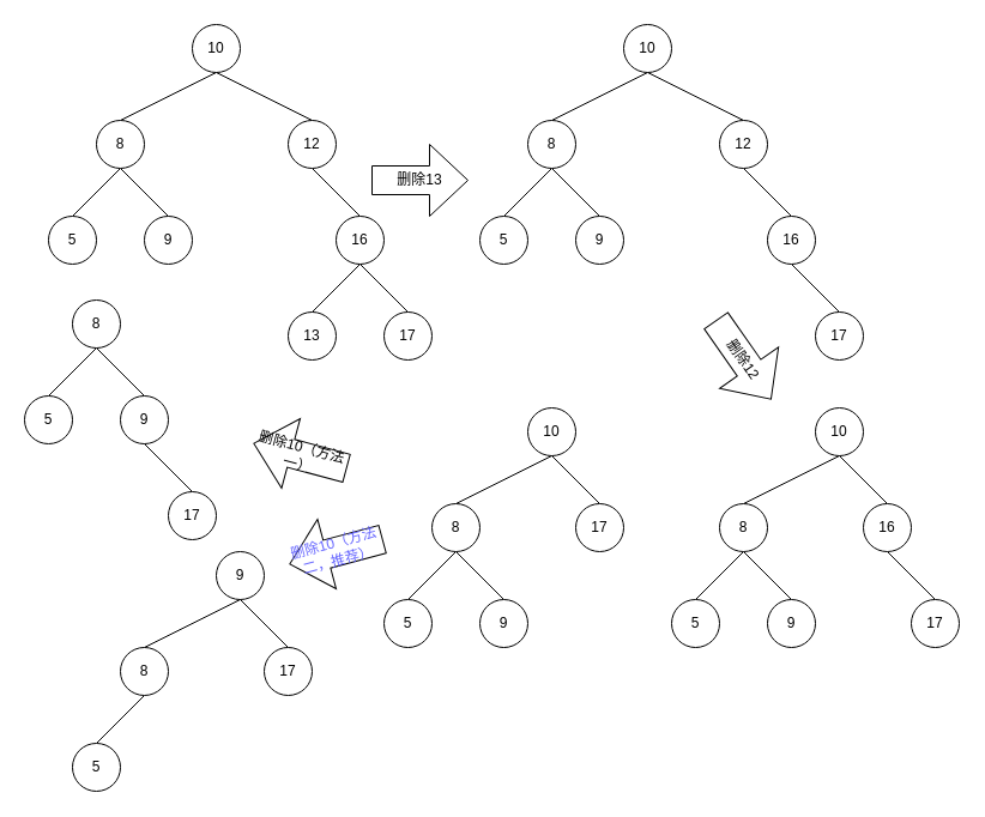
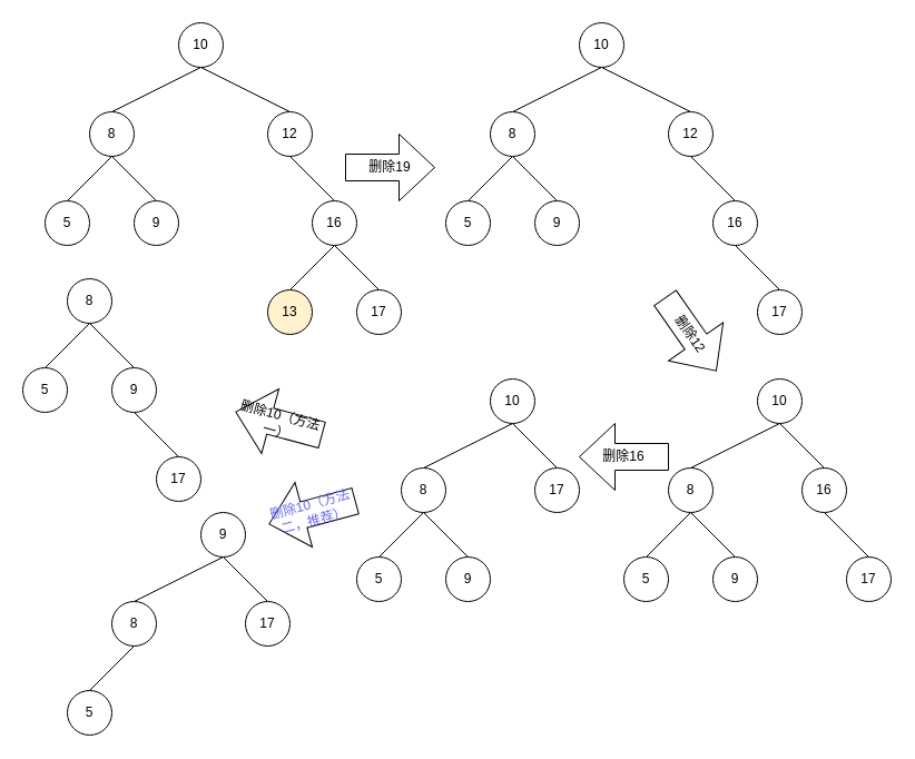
  <mxCell id="0" />
  <mxCell id="1" parent="0" />
  <mxCell id="2" style="rounded=0;orthogonalLoop=1;jettySize=auto;html=1;exitX=0.5;exitY=1;exitDx=0;exitDy=0;entryX=0.5;entryY=0;entryDx=0;entryDy=0;endArrow=none;endFill=0;" parent="1" source="4" target="7" edge="1"><mxGeometry relative="1" as="geometry" /></mxCell>
  <mxCell id="3" style="edgeStyle=none;shape=connector;rounded=0;orthogonalLoop=1;jettySize=auto;html=1;exitX=0.5;exitY=1;exitDx=0;exitDy=0;entryX=0.5;entryY=0;entryDx=0;entryDy=0;labelBackgroundColor=default;strokeColor=default;align=center;verticalAlign=middle;fontFamily=Helvetica;fontSize=11;fontColor=default;endArrow=none;endFill=0;" parent="1" source="4" target="9" edge="1"><mxGeometry relative="1" as="geometry" /></mxCell>
  <mxCell id="4" value="10" style="ellipse;whiteSpace=wrap;html=1;aspect=fixed;" parent="1" vertex="1"><mxGeometry x="160" y="20" width="40" height="40" as="geometry" /></mxCell>
  <mxCell id="5" style="edgeStyle=none;shape=connector;rounded=0;orthogonalLoop=1;jettySize=auto;html=1;exitX=0.5;exitY=1;exitDx=0;exitDy=0;entryX=0.5;entryY=0;entryDx=0;entryDy=0;labelBackgroundColor=default;strokeColor=default;align=center;verticalAlign=middle;fontFamily=Helvetica;fontSize=11;fontColor=default;endArrow=none;endFill=0;" parent="1" source="7" target="10" edge="1"><mxGeometry relative="1" as="geometry" /></mxCell>
  <mxCell id="6" style="edgeStyle=none;shape=connector;rounded=0;orthogonalLoop=1;jettySize=auto;html=1;exitX=0.5;exitY=1;exitDx=0;exitDy=0;entryX=0.5;entryY=0;entryDx=0;entryDy=0;labelBackgroundColor=default;strokeColor=default;align=center;verticalAlign=middle;fontFamily=Helvetica;fontSize=11;fontColor=default;endArrow=none;endFill=0;" parent="1" source="7" target="11" edge="1"><mxGeometry relative="1" as="geometry" /></mxCell>
  <mxCell id="7" value="8" style="ellipse;whiteSpace=wrap;html=1;aspect=fixed;" parent="1" vertex="1"><mxGeometry x="80" y="100" width="40" height="40" as="geometry" /></mxCell>
  <mxCell id="8" style="edgeStyle=none;shape=connector;rounded=0;orthogonalLoop=1;jettySize=auto;html=1;exitX=0.5;exitY=1;exitDx=0;exitDy=0;entryX=0.5;entryY=0;entryDx=0;entryDy=0;labelBackgroundColor=default;strokeColor=default;align=center;verticalAlign=middle;fontFamily=Helvetica;fontSize=11;fontColor=default;endArrow=none;endFill=0;" parent="1" source="9" target="14" edge="1"><mxGeometry relative="1" as="geometry" /></mxCell>
  <mxCell id="9" value="12" style="ellipse;whiteSpace=wrap;html=1;aspect=fixed;" parent="1" vertex="1"><mxGeometry x="240" y="100" width="40" height="40" as="geometry" /></mxCell>
  <mxCell id="10" value="5" style="ellipse;whiteSpace=wrap;html=1;aspect=fixed;" parent="1" vertex="1"><mxGeometry x="40" y="180" width="40" height="40" as="geometry" /></mxCell>
  <mxCell id="11" value="9" style="ellipse;whiteSpace=wrap;html=1;aspect=fixed;" parent="1" vertex="1"><mxGeometry x="120" y="180" width="40" height="40" as="geometry" /></mxCell>
  <mxCell id="12" style="edgeStyle=none;shape=connector;rounded=0;orthogonalLoop=1;jettySize=auto;html=1;exitX=0.5;exitY=1;exitDx=0;exitDy=0;entryX=0.5;entryY=0;entryDx=0;entryDy=0;labelBackgroundColor=default;strokeColor=default;align=center;verticalAlign=middle;fontFamily=Helvetica;fontSize=11;fontColor=default;endArrow=none;endFill=0;" parent="1" source="14" target="15" edge="1"><mxGeometry relative="1" as="geometry" /></mxCell>
  <mxCell id="13" style="edgeStyle=none;shape=connector;rounded=0;orthogonalLoop=1;jettySize=auto;html=1;exitX=0.5;exitY=1;exitDx=0;exitDy=0;entryX=0.5;entryY=0;entryDx=0;entryDy=0;labelBackgroundColor=default;strokeColor=default;align=center;verticalAlign=middle;fontFamily=Helvetica;fontSize=11;fontColor=default;endArrow=none;endFill=0;" parent="1" source="14" target="16" edge="1"><mxGeometry relative="1" as="geometry" /></mxCell>
  <mxCell id="14" value="16" style="ellipse;whiteSpace=wrap;html=1;aspect=fixed;" parent="1" vertex="1"><mxGeometry x="280" y="180" width="40" height="40" as="geometry" /></mxCell>
- <mxCell id="15" value="13" style="ellipse;whiteSpace=wrap;html=1;aspect=fixed;" parent="1" vertex="1"><mxGeometry x="240" y="260" width="40" height="40" as="geometry" /></mxCell>
+ <mxCell id="15" value="13" style="ellipse;whiteSpace=wrap;html=1;aspect=fixed;fillColor=#fff2cc;" parent="1" vertex="1"><mxGeometry x="240" y="260" width="40" height="40" as="geometry" /></mxCell>
  <mxCell id="16" value="17" style="ellipse;whiteSpace=wrap;html=1;aspect=fixed;" parent="1" vertex="1"><mxGeometry x="320" y="260" width="40" height="40" as="geometry" /></mxCell>
  <mxCell id="17" style="rounded=0;orthogonalLoop=1;jettySize=auto;html=1;exitX=0.5;exitY=1;exitDx=0;exitDy=0;entryX=0.5;entryY=0;entryDx=0;entryDy=0;endArrow=none;endFill=0;" parent="1" source="18" target="21" edge="1"><mxGeometry relative="1" as="geometry" /></mxCell>
  <mxCell id="18" value="10" style="ellipse;whiteSpace=wrap;html=1;aspect=fixed;" parent="1" vertex="1"><mxGeometry x="680" y="340" width="40" height="40" as="geometry" /></mxCell>
  <mxCell id="19" style="edgeStyle=none;shape=connector;rounded=0;orthogonalLoop=1;jettySize=auto;html=1;exitX=0.5;exitY=1;exitDx=0;exitDy=0;entryX=0.5;entryY=0;entryDx=0;entryDy=0;labelBackgroundColor=default;strokeColor=default;align=center;verticalAlign=middle;fontFamily=Helvetica;fontSize=11;fontColor=default;endArrow=none;endFill=0;" parent="1" source="21" target="22" edge="1"><mxGeometry relative="1" as="geometry" /></mxCell>
  <mxCell id="20" style="edgeStyle=none;shape=connector;rounded=0;orthogonalLoop=1;jettySize=auto;html=1;exitX=0.5;exitY=1;exitDx=0;exitDy=0;entryX=0.5;entryY=0;entryDx=0;entryDy=0;labelBackgroundColor=default;strokeColor=default;align=center;verticalAlign=middle;fontFamily=Helvetica;fontSize=11;fontColor=default;endArrow=none;endFill=0;" parent="1" source="21" target="23" edge="1"><mxGeometry relative="1" as="geometry" /></mxCell>
  <mxCell id="21" value="8" style="ellipse;whiteSpace=wrap;html=1;aspect=fixed;" parent="1" vertex="1"><mxGeometry x="600" y="420" width="40" height="40" as="geometry" /></mxCell>
  <mxCell id="22" value="5" style="ellipse;whiteSpace=wrap;html=1;aspect=fixed;" parent="1" vertex="1"><mxGeometry x="560" y="500" width="40" height="40" as="geometry" /></mxCell>
  <mxCell id="23" value="9" style="ellipse;whiteSpace=wrap;html=1;aspect=fixed;" parent="1" vertex="1"><mxGeometry x="640" y="500" width="40" height="40" as="geometry" /></mxCell>
  <mxCell id="24" style="edgeStyle=none;shape=connector;rounded=0;orthogonalLoop=1;jettySize=auto;html=1;exitX=0.5;exitY=1;exitDx=0;exitDy=0;entryX=0.5;entryY=0;entryDx=0;entryDy=0;labelBackgroundColor=default;strokeColor=default;align=center;verticalAlign=middle;fontFamily=Helvetica;fontSize=11;fontColor=default;endArrow=none;endFill=0;" parent="1" source="26" target="27" edge="1"><mxGeometry relative="1" as="geometry" /></mxCell>
  <mxCell id="25" style="rounded=0;orthogonalLoop=1;jettySize=auto;html=1;exitX=0.5;exitY=0;exitDx=0;exitDy=0;endArrow=none;endFill=0;" parent="1" source="26" edge="1"><mxGeometry relative="1" as="geometry"><mxPoint x="700" y="380" as="targetPoint" /></mxGeometry></mxCell>
  <mxCell id="26" value="16" style="ellipse;whiteSpace=wrap;html=1;aspect=fixed;" parent="1" vertex="1"><mxGeometry x="720" y="420" width="40" height="40" as="geometry" /></mxCell>
  <mxCell id="27" value="17" style="ellipse;whiteSpace=wrap;html=1;aspect=fixed;" parent="1" vertex="1"><mxGeometry x="760" y="500" width="40" height="40" as="geometry" /></mxCell>
  <mxCell id="28" style="rounded=0;orthogonalLoop=1;jettySize=auto;html=1;exitX=0.5;exitY=1;exitDx=0;exitDy=0;entryX=0.5;entryY=0;entryDx=0;entryDy=0;endArrow=none;endFill=0;" parent="1" source="29" target="32" edge="1"><mxGeometry relative="1" as="geometry" /></mxCell>
  <mxCell id="29" value="10" style="ellipse;whiteSpace=wrap;html=1;aspect=fixed;" parent="1" vertex="1"><mxGeometry x="440" y="340" width="40" height="40" as="geometry" /></mxCell>
  <mxCell id="30" style="edgeStyle=none;shape=connector;rounded=0;orthogonalLoop=1;jettySize=auto;html=1;exitX=0.5;exitY=1;exitDx=0;exitDy=0;entryX=0.5;entryY=0;entryDx=0;entryDy=0;labelBackgroundColor=default;strokeColor=default;align=center;verticalAlign=middle;fontFamily=Helvetica;fontSize=11;fontColor=default;endArrow=none;endFill=0;" parent="1" source="32" target="33" edge="1"><mxGeometry relative="1" as="geometry" /></mxCell>
  <mxCell id="31" style="edgeStyle=none;shape=connector;rounded=0;orthogonalLoop=1;jettySize=auto;html=1;exitX=0.5;exitY=1;exitDx=0;exitDy=0;entryX=0.5;entryY=0;entryDx=0;entryDy=0;labelBackgroundColor=default;strokeColor=default;align=center;verticalAlign=middle;fontFamily=Helvetica;fontSize=11;fontColor=default;endArrow=none;endFill=0;" parent="1" source="32" target="34" edge="1"><mxGeometry relative="1" as="geometry" /></mxCell>
  <mxCell id="32" value="8" style="ellipse;whiteSpace=wrap;html=1;aspect=fixed;" parent="1" vertex="1"><mxGeometry x="360" y="420" width="40" height="40" as="geometry" /></mxCell>
  <mxCell id="33" value="5" style="ellipse;whiteSpace=wrap;html=1;aspect=fixed;" parent="1" vertex="1"><mxGeometry x="320" y="500" width="40" height="40" as="geometry" /></mxCell>
  <mxCell id="34" value="9" style="ellipse;whiteSpace=wrap;html=1;aspect=fixed;" parent="1" vertex="1"><mxGeometry x="400" y="500" width="40" height="40" as="geometry" /></mxCell>
  <mxCell id="35" style="edgeStyle=none;shape=connector;rounded=0;orthogonalLoop=1;jettySize=auto;html=1;exitX=0.5;exitY=1;exitDx=0;exitDy=0;entryX=0.5;entryY=0;entryDx=0;entryDy=0;labelBackgroundColor=default;strokeColor=default;align=center;verticalAlign=middle;fontFamily=Helvetica;fontSize=11;fontColor=default;endArrow=none;endFill=0;" parent="1" source="29" target="36" edge="1"><mxGeometry relative="1" as="geometry"><mxPoint x="580" y="540" as="sourcePoint" /></mxGeometry></mxCell>
  <mxCell id="36" value="17" style="ellipse;whiteSpace=wrap;html=1;aspect=fixed;" parent="1" vertex="1"><mxGeometry x="480" y="420" width="40" height="40" as="geometry" /></mxCell>
  <mxCell id="37" style="edgeStyle=none;shape=connector;rounded=0;orthogonalLoop=1;jettySize=auto;html=1;exitX=0.5;exitY=1;exitDx=0;exitDy=0;entryX=0.5;entryY=0;entryDx=0;entryDy=0;labelBackgroundColor=default;strokeColor=default;align=center;verticalAlign=middle;fontFamily=Helvetica;fontSize=11;fontColor=default;endArrow=none;endFill=0;" parent="1" source="39" target="40" edge="1"><mxGeometry relative="1" as="geometry" /></mxCell>
  <mxCell id="38" style="edgeStyle=none;shape=connector;rounded=0;orthogonalLoop=1;jettySize=auto;html=1;exitX=0.5;exitY=1;exitDx=0;exitDy=0;entryX=0.5;entryY=0;entryDx=0;entryDy=0;labelBackgroundColor=default;strokeColor=default;align=center;verticalAlign=middle;fontFamily=Helvetica;fontSize=11;fontColor=default;endArrow=none;endFill=0;" parent="1" source="39" target="41" edge="1"><mxGeometry relative="1" as="geometry" /></mxCell>
  <mxCell id="39" value="8" style="ellipse;whiteSpace=wrap;html=1;aspect=fixed;" parent="1" vertex="1"><mxGeometry x="60" y="250" width="40" height="40" as="geometry" /></mxCell>
  <mxCell id="40" value="5" style="ellipse;whiteSpace=wrap;html=1;aspect=fixed;" parent="1" vertex="1"><mxGeometry x="20" y="330" width="40" height="40" as="geometry" /></mxCell>
  <mxCell id="41" value="9" style="ellipse;whiteSpace=wrap;html=1;aspect=fixed;" parent="1" vertex="1"><mxGeometry x="100" y="330" width="40" height="40" as="geometry" /></mxCell>
  <mxCell id="42" style="edgeStyle=none;shape=connector;rounded=0;orthogonalLoop=1;jettySize=auto;html=1;exitX=0.5;exitY=1;exitDx=0;exitDy=0;entryX=0.5;entryY=0;entryDx=0;entryDy=0;labelBackgroundColor=default;strokeColor=default;align=center;verticalAlign=middle;fontFamily=Helvetica;fontSize=11;fontColor=default;endArrow=none;endFill=0;" parent="1" source="41" target="43" edge="1"><mxGeometry relative="1" as="geometry"><mxPoint x="160" y="210" as="sourcePoint" /></mxGeometry></mxCell>
  <mxCell id="43" value="17" style="ellipse;whiteSpace=wrap;html=1;aspect=fixed;" parent="1" vertex="1"><mxGeometry x="140" y="410" width="40" height="40" as="geometry" /></mxCell>
  <mxCell id="44" style="rounded=0;orthogonalLoop=1;jettySize=auto;html=1;exitX=0.5;exitY=1;exitDx=0;exitDy=0;entryX=0.5;entryY=0;entryDx=0;entryDy=0;endArrow=none;endFill=0;" parent="1" source="46" target="49" edge="1"><mxGeometry relative="1" as="geometry" /></mxCell>
  <mxCell id="45" style="edgeStyle=none;shape=connector;rounded=0;orthogonalLoop=1;jettySize=auto;html=1;exitX=0.5;exitY=1;exitDx=0;exitDy=0;entryX=0.5;entryY=0;entryDx=0;entryDy=0;labelBackgroundColor=default;strokeColor=default;align=center;verticalAlign=middle;fontFamily=Helvetica;fontSize=11;fontColor=default;endArrow=none;endFill=0;" parent="1" source="46" target="51" edge="1"><mxGeometry relative="1" as="geometry" /></mxCell>
  <mxCell id="46" value="10" style="ellipse;whiteSpace=wrap;html=1;aspect=fixed;" parent="1" vertex="1"><mxGeometry x="520" y="20" width="40" height="40" as="geometry" /></mxCell>
  <mxCell id="47" style="edgeStyle=none;shape=connector;rounded=0;orthogonalLoop=1;jettySize=auto;html=1;exitX=0.5;exitY=1;exitDx=0;exitDy=0;entryX=0.5;entryY=0;entryDx=0;entryDy=0;labelBackgroundColor=default;strokeColor=default;align=center;verticalAlign=middle;fontFamily=Helvetica;fontSize=11;fontColor=default;endArrow=none;endFill=0;" parent="1" source="49" target="52" edge="1"><mxGeometry relative="1" as="geometry" /></mxCell>
  <mxCell id="48" style="edgeStyle=none;shape=connector;rounded=0;orthogonalLoop=1;jettySize=auto;html=1;exitX=0.5;exitY=1;exitDx=0;exitDy=0;entryX=0.5;entryY=0;entryDx=0;entryDy=0;labelBackgroundColor=default;strokeColor=default;align=center;verticalAlign=middle;fontFamily=Helvetica;fontSize=11;fontColor=default;endArrow=none;endFill=0;" parent="1" source="49" target="53" edge="1"><mxGeometry relative="1" as="geometry" /></mxCell>
  <mxCell id="49" value="8" style="ellipse;whiteSpace=wrap;html=1;aspect=fixed;" parent="1" vertex="1"><mxGeometry x="440" y="100" width="40" height="40" as="geometry" /></mxCell>
  <mxCell id="50" style="edgeStyle=none;shape=connector;rounded=0;orthogonalLoop=1;jettySize=auto;html=1;exitX=0.5;exitY=1;exitDx=0;exitDy=0;entryX=0.5;entryY=0;entryDx=0;entryDy=0;labelBackgroundColor=default;strokeColor=default;align=center;verticalAlign=middle;fontFamily=Helvetica;fontSize=11;fontColor=default;endArrow=none;endFill=0;" parent="1" source="51" target="55" edge="1"><mxGeometry relative="1" as="geometry" /></mxCell>
  <mxCell id="51" value="12" style="ellipse;whiteSpace=wrap;html=1;aspect=fixed;" parent="1" vertex="1"><mxGeometry x="600" y="100" width="40" height="40" as="geometry" /></mxCell>
  <mxCell id="52" value="5" style="ellipse;whiteSpace=wrap;html=1;aspect=fixed;" parent="1" vertex="1"><mxGeometry x="400" y="180" width="40" height="40" as="geometry" /></mxCell>
  <mxCell id="53" value="9" style="ellipse;whiteSpace=wrap;html=1;aspect=fixed;" parent="1" vertex="1"><mxGeometry x="480" y="180" width="40" height="40" as="geometry" /></mxCell>
  <mxCell id="54" style="edgeStyle=none;shape=connector;rounded=0;orthogonalLoop=1;jettySize=auto;html=1;exitX=0.5;exitY=1;exitDx=0;exitDy=0;entryX=0.5;entryY=0;entryDx=0;entryDy=0;labelBackgroundColor=default;strokeColor=default;align=center;verticalAlign=middle;fontFamily=Helvetica;fontSize=11;fontColor=default;endArrow=none;endFill=0;" parent="1" source="55" target="56" edge="1"><mxGeometry relative="1" as="geometry" /></mxCell>
  <mxCell id="55" value="16" style="ellipse;whiteSpace=wrap;html=1;aspect=fixed;" parent="1" vertex="1"><mxGeometry x="640" y="180" width="40" height="40" as="geometry" /></mxCell>
  <mxCell id="56" value="17" style="ellipse;whiteSpace=wrap;html=1;aspect=fixed;" parent="1" vertex="1"><mxGeometry x="680" y="260" width="40" height="40" as="geometry" /></mxCell>
- <mxCell id="57" value="删除13" style="shape=singleArrow;whiteSpace=wrap;html=1;arrowWidth=0.4;arrowSize=0.4;" parent="1" vertex="1"><mxGeometry x="310" y="120" width="80" height="60" as="geometry" /></mxCell>
+ <mxCell id="57" value="删除19" style="shape=singleArrow;whiteSpace=wrap;html=1;arrowWidth=0.4;arrowSize=0.4;" parent="1" vertex="1"><mxGeometry x="310" y="120" width="80" height="60" as="geometry" /></mxCell>
  <mxCell id="58" value="删除12" style="shape=singleArrow;whiteSpace=wrap;html=1;arrowWidth=0.4;arrowSize=0.4;rotation=55;" parent="1" vertex="1"><mxGeometry x="580" y="270" width="80" height="60" as="geometry" /></mxCell>
+ <mxCell id="59" value="删除16" style="shape=singleArrow;whiteSpace=wrap;html=1;arrowWidth=0.4;arrowSize=0.4;direction=west;" parent="1" vertex="1"><mxGeometry x="520" y="380" width="80" height="60" as="geometry" /></mxCell>
  <mxCell id="60" value="删除10（方法一）" style="shape=singleArrow;whiteSpace=wrap;html=1;arrowWidth=0.4;arrowSize=0.4;direction=west;rotation=15;" parent="1" vertex="1"><mxGeometry x="210" y="350" width="80" height="60" as="geometry" /></mxCell>
  <mxCell id="61" style="rounded=0;orthogonalLoop=1;jettySize=auto;html=1;exitX=0.5;exitY=1;exitDx=0;exitDy=0;entryX=0.5;entryY=0;entryDx=0;entryDy=0;endArrow=none;endFill=0;" parent="1" source="62" target="64" edge="1"><mxGeometry relative="1" as="geometry" /></mxCell>
  <mxCell id="62" value="9" style="ellipse;whiteSpace=wrap;html=1;aspect=fixed;" parent="1" vertex="1"><mxGeometry x="180" y="460" width="40" height="40" as="geometry" /></mxCell>
  <mxCell id="63" style="edgeStyle=none;shape=connector;rounded=0;orthogonalLoop=1;jettySize=auto;html=1;exitX=0.5;exitY=1;exitDx=0;exitDy=0;entryX=0.5;entryY=0;entryDx=0;entryDy=0;labelBackgroundColor=default;strokeColor=default;align=center;verticalAlign=middle;fontFamily=Helvetica;fontSize=11;fontColor=default;endArrow=none;endFill=0;" parent="1" source="64" target="65" edge="1"><mxGeometry relative="1" as="geometry" /></mxCell>
  <mxCell id="64" value="8" style="ellipse;whiteSpace=wrap;html=1;aspect=fixed;" parent="1" vertex="1"><mxGeometry x="100" y="540" width="40" height="40" as="geometry" /></mxCell>
  <mxCell id="65" value="5" style="ellipse;whiteSpace=wrap;html=1;aspect=fixed;" parent="1" vertex="1"><mxGeometry x="60" y="620" width="40" height="40" as="geometry" /></mxCell>
  <mxCell id="66" style="edgeStyle=none;shape=connector;rounded=0;orthogonalLoop=1;jettySize=auto;html=1;exitX=0.5;exitY=1;exitDx=0;exitDy=0;entryX=0.5;entryY=0;entryDx=0;entryDy=0;labelBackgroundColor=default;strokeColor=default;align=center;verticalAlign=middle;fontFamily=Helvetica;fontSize=11;fontColor=default;endArrow=none;endFill=0;" parent="1" source="62" target="67" edge="1"><mxGeometry relative="1" as="geometry"><mxPoint x="320" y="660" as="sourcePoint" /></mxGeometry></mxCell>
  <mxCell id="67" value="17" style="ellipse;whiteSpace=wrap;html=1;aspect=fixed;" parent="1" vertex="1"><mxGeometry x="220" y="540" width="40" height="40" as="geometry" /></mxCell>
  <mxCell id="68" value="&lt;font color=&quot;#6666ff&quot;&gt;删除10（方法二，推荐）&lt;/font&gt;" style="shape=singleArrow;whiteSpace=wrap;html=1;arrowWidth=0.4;arrowSize=0.4;direction=west;rotation=-15;" parent="1" vertex="1"><mxGeometry x="240" y="430" width="80" height="60" as="geometry" /></mxCell>
